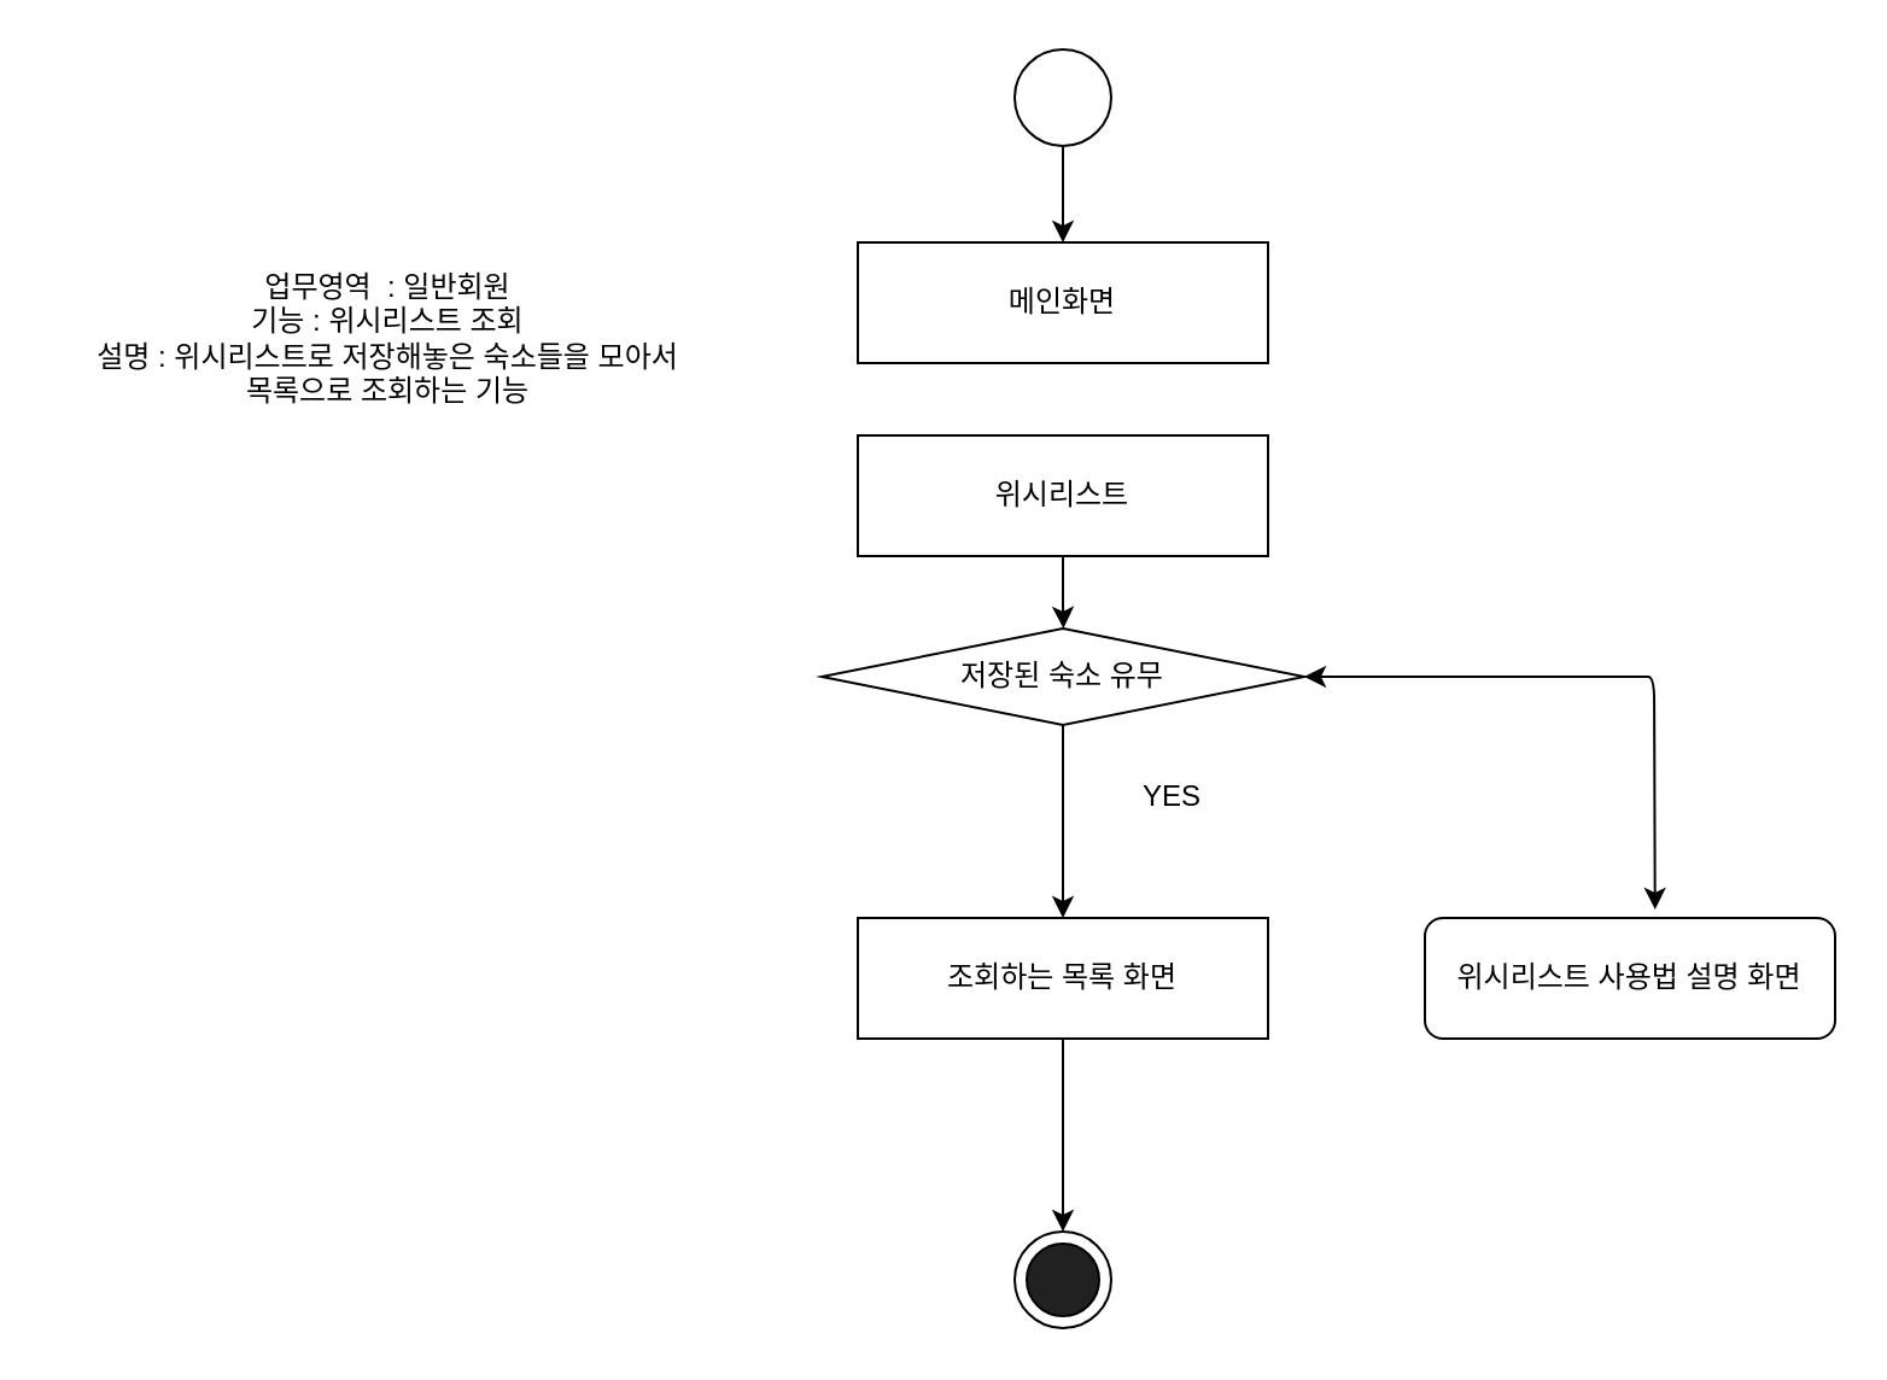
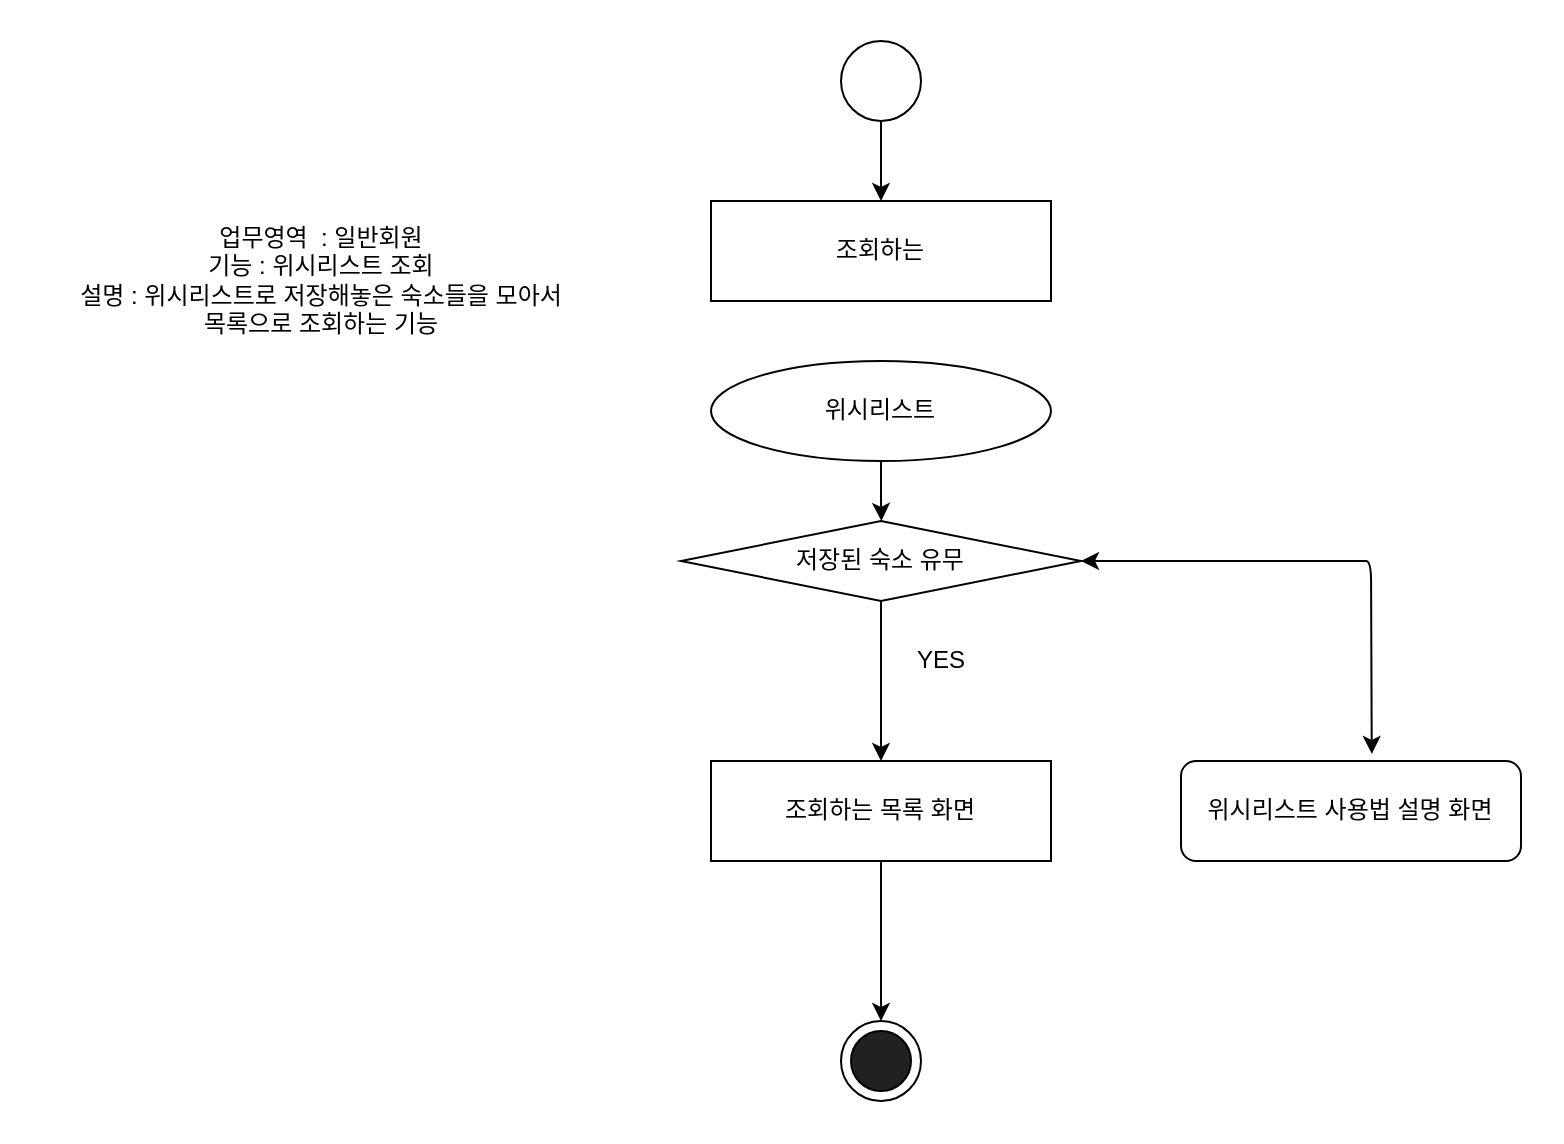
  <mxCell id="0" />
  <mxCell id="1" parent="0" />
  <mxCell id="2" value="" style="edgeStyle=orthogonalEdgeStyle;rounded=0;orthogonalLoop=1;jettySize=auto;html=1;" parent="1" source="3" edge="1"><mxGeometry relative="1" as="geometry"><mxPoint x="440" y="100" as="targetPoint" /></mxGeometry></mxCell>
  <mxCell id="3" value="" style="ellipse;whiteSpace=wrap;html=1;aspect=fixed;" parent="1" vertex="1"><mxGeometry x="420" y="20" width="40" height="40" as="geometry" /></mxCell>
- <mxCell id="4" value="메인화면" style="rounded=0;whiteSpace=wrap;html=1;" parent="1" vertex="1"><mxGeometry x="355" y="100" width="170" height="50" as="geometry" /></mxCell>
+ <mxCell id="4" value="조회하는" style="rounded=0;whiteSpace=wrap;html=1;" parent="1" vertex="1"><mxGeometry x="355" y="100" width="170" height="50" as="geometry" /></mxCell>
  <mxCell id="5" value="" style="edgeStyle=orthogonalEdgeStyle;rounded=0;orthogonalLoop=1;jettySize=auto;html=1;" parent="1" source="6" edge="1"><mxGeometry relative="1" as="geometry"><mxPoint x="440.207" y="260" as="targetPoint" /></mxGeometry></mxCell>
- <mxCell id="6" value="위시리스트" style="rounded=0;whiteSpace=wrap;html=1;" parent="1" vertex="1"><mxGeometry x="355" y="180" width="170" height="50" as="geometry" /></mxCell>
+ <mxCell id="6" value="위시리스트" style="ellipse;whiteSpace=wrap;html=1;" parent="1" vertex="1"><mxGeometry x="355" y="180" width="170" height="50" as="geometry" /></mxCell>
  <mxCell id="7" value="" style="edgeStyle=orthogonalEdgeStyle;rounded=0;orthogonalLoop=1;jettySize=auto;html=1;" parent="1" source="8" edge="1"><mxGeometry relative="1" as="geometry"><mxPoint x="440" y="380" as="targetPoint" /></mxGeometry></mxCell>
  <mxCell id="8" value="저장된 숙소 유무" style="rhombus;whiteSpace=wrap;html=1;" parent="1" vertex="1"><mxGeometry x="340" y="260" width="200" height="40" as="geometry" /></mxCell>
- <mxCell id="9" value="YES" style="text;html=1;align=center;verticalAlign=middle;resizable=0;points=[];;autosize=1;" parent="1" vertex="1"><mxGeometry x="465" y="320" width="40" height="20" as="geometry" /></mxCell>
+ <mxCell id="9" value="YES" style="text;html=1;align=center;verticalAlign=middle;resizable=0;points=[];;autosize=1;" parent="1" vertex="1"><mxGeometry x="450" y="320" width="40" height="20" as="geometry" /></mxCell>
  <mxCell id="10" value="&lt;div&gt;업무영역&amp;nbsp; : 일반회원&lt;/div&gt;&lt;div&gt;기능 : 위시리스트 조회&lt;/div&gt;&lt;div&gt;설명 : 위시리스트로 저장해놓은 숙소들을 모아서&lt;/div&gt;&lt;div&gt;목록으로 조회하는 기능&lt;/div&gt;" style="text;html=1;align=center;verticalAlign=middle;resizable=0;points=[];;autosize=1;" parent="1" vertex="1"><mxGeometry x="20" y="110" width="280" height="60" as="geometry" /></mxCell>
  <mxCell id="11" value="위시리스트 사용법 설명 화면" style="whiteSpace=wrap;html=1;rounded=1;" vertex="1" parent="1"><mxGeometry x="590" y="380" width="170" height="50" as="geometry" /></mxCell>
  <mxCell id="12" value="" style="endArrow=classic;startArrow=classic;html=1;entryX=0.561;entryY=-0.071;entryDx=0;entryDy=0;entryPerimeter=0;" edge="1" parent="1" target="11"><mxGeometry width="50" height="50" relative="1" as="geometry"><mxPoint x="540" y="280" as="sourcePoint" /><mxPoint x="590" y="230" as="targetPoint" /><Array as="points"><mxPoint x="675" y="280" /><mxPoint x="685" y="280" /></Array></mxGeometry></mxCell>
  <mxCell id="13" value="" style="group" vertex="1" connectable="0" parent="1"><mxGeometry x="420" y="510" width="40" height="40" as="geometry" /></mxCell>
  <mxCell id="14" value="" style="ellipse;whiteSpace=wrap;html=1;aspect=fixed;" parent="13" vertex="1"><mxGeometry width="40" height="40" as="geometry" /></mxCell>
  <mxCell id="15" value="" style="ellipse;whiteSpace=wrap;html=1;aspect=fixed;fillColor=#212121;" parent="13" vertex="1"><mxGeometry x="5" y="5" width="30" height="30" as="geometry" /></mxCell>
  <mxCell id="16" value="" style="edgeStyle=orthogonalEdgeStyle;rounded=0;orthogonalLoop=1;jettySize=auto;html=1;" edge="1" parent="1" source="17"><mxGeometry relative="1" as="geometry"><mxPoint x="440" y="510" as="targetPoint" /></mxGeometry></mxCell>
  <mxCell id="17" value="조회하는 목록 화면" style="rounded=0;whiteSpace=wrap;html=1;" vertex="1" parent="1"><mxGeometry x="355" y="380" width="170" height="50" as="geometry" /></mxCell>
